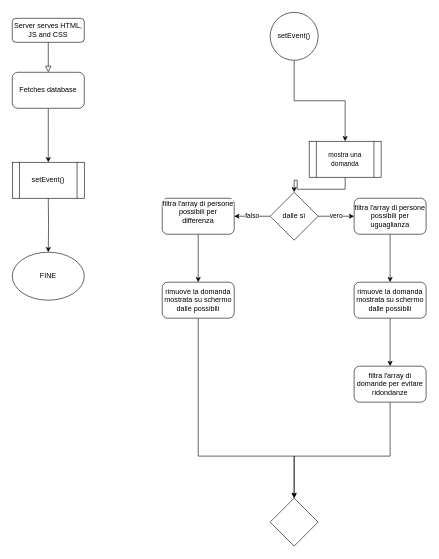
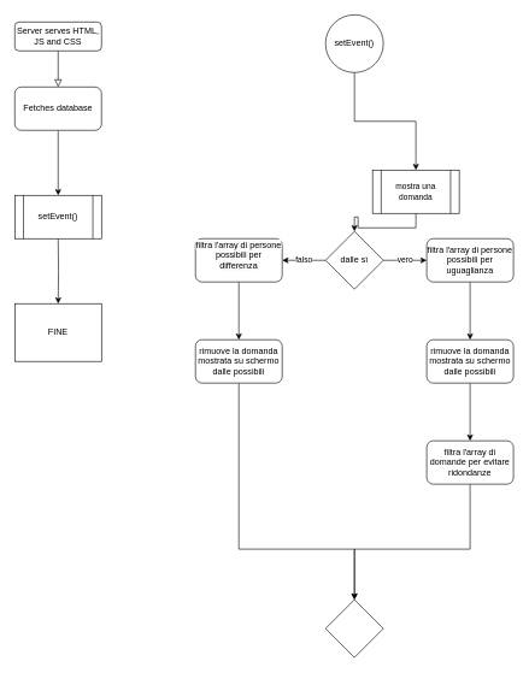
  <mxCell id="0" />
  <mxCell id="1" parent="0" />
  <mxCell id="2" value="" style="rounded=0;html=1;jettySize=auto;orthogonalLoop=1;fontSize=11;endArrow=block;endFill=0;endSize=8;strokeWidth=1;shadow=0;labelBackgroundColor=none;edgeStyle=orthogonalEdgeStyle;" parent="1" source="3" edge="1"><mxGeometry relative="1" as="geometry"><mxPoint x="80" y="120" as="targetPoint" /></mxGeometry></mxCell>
  <mxCell id="3" value="Server serves HTML, JS and CSS" style="rounded=1;whiteSpace=wrap;html=1;fontSize=12;glass=0;strokeWidth=1;shadow=0;" parent="1" vertex="1"><mxGeometry y="30" width="120" height="40" as="geometry" x="20" /></mxCell>
  <mxCell id="4" value="" style="edgeStyle=orthogonalEdgeStyle;rounded=0;orthogonalLoop=1;jettySize=auto;html=1;" edge="1" parent="1" source="5"><mxGeometry relative="1" as="geometry"><mxPoint x="80" y="270" as="targetPoint" /></mxGeometry></mxCell>
  <mxCell id="5" value="Fetches database" style="rounded=1;whiteSpace=wrap;html=1;" vertex="1" parent="1"><mxGeometry y="120" width="120" height="60" as="geometry" x="20" /></mxCell>
  <mxCell id="6" style="edgeStyle=orthogonalEdgeStyle;rounded=0;orthogonalLoop=1;jettySize=auto;html=1;entryX=0.5;entryY=0;entryDx=0;entryDy=0;" edge="1" parent="1" target="7"><mxGeometry relative="1" as="geometry"><mxPoint x="80" y="330" as="sourcePoint" /></mxGeometry></mxCell>
- <mxCell id="7" value="FINE" style="ellipse;whiteSpace=wrap;html=1;" vertex="1" parent="1"><mxGeometry y="420" width="120" height="80" as="geometry" x="20" /></mxCell>
+ <mxCell id="7" value="FINE" style="whiteSpace=wrap;html=1;rounded=0;" vertex="1" parent="1"><mxGeometry y="420" width="120" height="80" as="geometry" x="20" /></mxCell>
  <mxCell id="8" value="setEvent()" style="shape=process;whiteSpace=wrap;html=1;backgroundOutline=1;" vertex="1" parent="1"><mxGeometry y="270" width="120" height="60" as="geometry" x="20" /></mxCell>
  <mxCell id="9" value="" style="edgeStyle=orthogonalEdgeStyle;rounded=0;orthogonalLoop=1;jettySize=auto;html=1;" edge="1" parent="1" source="10" target="12"><mxGeometry relative="1" as="geometry" /></mxCell>
  <mxCell id="10" value="setEvent()" style="ellipse;whiteSpace=wrap;html=1;aspect=fixed;" vertex="1" parent="1"><mxGeometry x="450" y="20" width="80" height="80" as="geometry" /></mxCell>
  <mxCell id="11" value="" style="edgeStyle=orthogonalEdgeStyle;rounded=0;orthogonalLoop=1;jettySize=auto;html=1;" edge="1" parent="1" source="12" target="15"><mxGeometry relative="1" as="geometry" /></mxCell>
  <mxCell id="12" value="&lt;font style=&quot;font-size: 11px;&quot;&gt;mostra una domanda&lt;/font&gt;" style="shape=process;whiteSpace=wrap;html=1;backgroundOutline=1;" vertex="1" parent="1"><mxGeometry x="515" y="235" width="120" height="60" as="geometry" /></mxCell>
  <mxCell id="13" value="vero" style="edgeStyle=orthogonalEdgeStyle;rounded=0;orthogonalLoop=1;jettySize=auto;html=1;" edge="1" parent="1" source="15" target="17"><mxGeometry relative="1" as="geometry" /></mxCell>
  <mxCell id="14" value="falso" style="edgeStyle=orthogonalEdgeStyle;rounded=0;orthogonalLoop=1;jettySize=auto;html=1;" edge="1" parent="1" source="15" target="21"><mxGeometry relative="1" as="geometry" /></mxCell>
  <mxCell id="15" value="dalle sì" style="rhombus;whiteSpace=wrap;html=1;" vertex="1" parent="1"><mxGeometry x="450" y="320" width="80" height="80" as="geometry" /></mxCell>
  <mxCell id="16" value="" style="edgeStyle=orthogonalEdgeStyle;rounded=0;orthogonalLoop=1;jettySize=auto;html=1;" edge="1" parent="1" source="17" target="19"><mxGeometry relative="1" as="geometry" /></mxCell>
  <mxCell id="17" value="filtra l'array di persone possibili per uguaglianza" style="rounded=1;whiteSpace=wrap;html=1;" vertex="1" parent="1"><mxGeometry x="590" y="330" width="120" height="60" as="geometry" /></mxCell>
  <mxCell id="18" value="" style="edgeStyle=orthogonalEdgeStyle;rounded=0;orthogonalLoop=1;jettySize=auto;html=1;" edge="1" parent="1" source="19" target="25"><mxGeometry relative="1" as="geometry" /></mxCell>
  <mxCell id="19" value="rimuove la domanda mostrata su schermo dalle possibili" style="whiteSpace=wrap;html=1;rounded=1;" vertex="1" parent="1"><mxGeometry x="590" y="470" width="120" height="60" as="geometry" /></mxCell>
  <mxCell id="20" value="" style="edgeStyle=orthogonalEdgeStyle;rounded=0;orthogonalLoop=1;jettySize=auto;html=1;" edge="1" parent="1" source="21" target="23"><mxGeometry relative="1" as="geometry" /></mxCell>
  <mxCell id="21" value="&#10;&lt;span style=&quot;color: rgb(0, 0, 0); font-family: Helvetica; font-size: 12px; font-style: normal; font-variant-ligatures: normal; font-variant-caps: normal; font-weight: 400; letter-spacing: normal; orphans: 2; text-align: center; text-indent: 0px; text-transform: none; widows: 2; word-spacing: 0px; -webkit-text-stroke-width: 0px; background-color: rgb(251, 251, 251); text-decoration-thickness: initial; text-decoration-style: initial; text-decoration-color: initial; float: none; display: inline !important;&quot;&gt;filtra l'array di persone possibili per differenza&lt;/span&gt;&#10;&#10;" style="rounded=1;whiteSpace=wrap;html=1;" vertex="1" parent="1"><mxGeometry x="270" y="330" width="120" height="60" as="geometry" /></mxCell>
  <mxCell id="22" style="edgeStyle=orthogonalEdgeStyle;rounded=0;orthogonalLoop=1;jettySize=auto;html=1;" edge="1" parent="1" source="23"><mxGeometry relative="1" as="geometry"><mxPoint x="490" y="830" as="targetPoint" /><Array as="points"><mxPoint x="330" y="760" /><mxPoint x="490" y="760" /></Array></mxGeometry></mxCell>
  <mxCell id="23" value="rimuove la domanda mostrata su schermo dalle possibili" style="whiteSpace=wrap;html=1;rounded=1;" vertex="1" parent="1"><mxGeometry x="270" y="470" width="120" height="60" as="geometry" /></mxCell>
  <mxCell id="24" style="edgeStyle=orthogonalEdgeStyle;rounded=0;orthogonalLoop=1;jettySize=auto;html=1;" edge="1" parent="1" source="25"><mxGeometry relative="1" as="geometry"><mxPoint x="490" y="830" as="targetPoint" /><Array as="points"><mxPoint x="650" y="760" /><mxPoint x="490" y="760" /></Array></mxGeometry></mxCell>
  <mxCell id="25" value="filtra l'array di domande per evitare ridondanze" style="rounded=1;whiteSpace=wrap;html=1;" vertex="1" parent="1"><mxGeometry x="590" y="610" width="120" height="60" as="geometry" /></mxCell>
  <mxCell id="26" value="" style="rhombus;whiteSpace=wrap;html=1;" vertex="1" parent="1"><mxGeometry x="450" y="830" width="80" height="80" as="geometry" /></mxCell>
